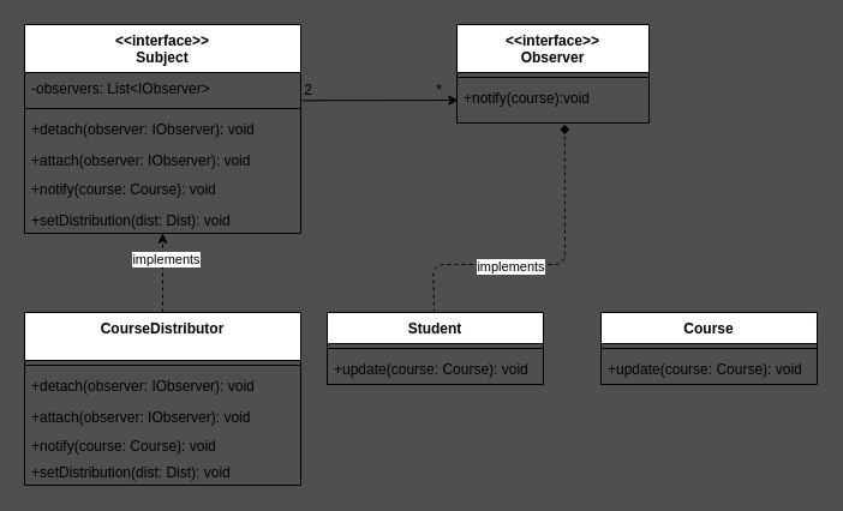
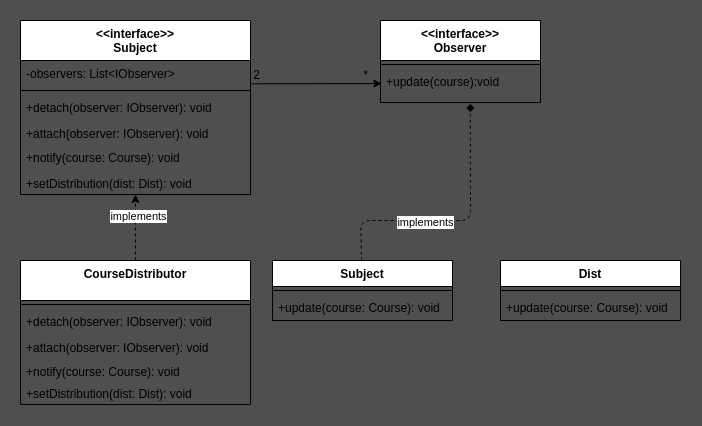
  <mxCell id="0" />
  <mxCell id="1" parent="0" />
  <mxCell id="2" value="&lt;&lt;interface&gt;&gt;&#10;Observer" style="swimlane;fontStyle=1;align=center;verticalAlign=top;childLayout=stackLayout;horizontal=1;startSize=40;horizontalStack=0;resizeParent=1;resizeParentMax=0;resizeLast=0;collapsible=1;marginBottom=0;" vertex="1" parent="1"><mxGeometry x="380" y="20" width="160" height="82" as="geometry" /></mxCell>
  <mxCell id="3" value="" style="line;strokeWidth=1;fillColor=none;align=left;verticalAlign=middle;spacingTop=-1;spacingLeft=3;spacingRight=3;rotatable=0;labelPosition=right;points=[];portConstraint=eastwest;strokeColor=inherit;" vertex="1" parent="2"><mxGeometry y="40" width="160" height="8" as="geometry" /></mxCell>
- <mxCell id="4" value="+notify(course):void" style="text;strokeColor=none;fillColor=none;align=left;verticalAlign=top;spacingLeft=4;spacingRight=4;overflow=hidden;rotatable=0;points=[[0,0.5],[1,0.5]];portConstraint=eastwest;" vertex="1" parent="2"><mxGeometry y="48" width="160" height="34" as="geometry" /></mxCell>
+ <mxCell id="4" value="+update(course):void" style="text;strokeColor=none;fillColor=none;align=left;verticalAlign=top;spacingLeft=4;spacingRight=4;overflow=hidden;rotatable=0;points=[[0,0.5],[1,0.5]];portConstraint=eastwest;" vertex="1" parent="2"><mxGeometry y="48" width="160" height="34" as="geometry" /></mxCell>
  <mxCell id="5" value="" style="edgeStyle=none;html=1;dashed=1;entryX=0.5;entryY=1;entryDx=0;entryDy=0;" edge="1" parent="1" source="7" target="18"><mxGeometry relative="1" as="geometry" /></mxCell>
  <mxCell id="6" value="implements" style="edgeLabel;html=1;align=center;verticalAlign=middle;resizable=0;points=[];" vertex="1" connectable="0" parent="5"><mxGeometry x="0.356" y="-2" relative="1" as="geometry"><mxPoint as="offset" /></mxGeometry></mxCell>
  <mxCell id="7" value="CourseDistributor" style="swimlane;fontStyle=1;align=center;verticalAlign=top;childLayout=stackLayout;horizontal=1;startSize=40;horizontalStack=0;resizeParent=1;resizeParentMax=0;resizeLast=0;collapsible=1;marginBottom=0;" vertex="1" parent="1"><mxGeometry x="20" y="260" width="230" height="144" as="geometry" /></mxCell>
  <mxCell id="8" value="" style="line;strokeWidth=1;fillColor=none;align=left;verticalAlign=middle;spacingTop=-1;spacingLeft=3;spacingRight=3;rotatable=0;labelPosition=right;points=[];portConstraint=eastwest;strokeColor=inherit;" vertex="1" parent="7"><mxGeometry y="40" width="230" height="8" as="geometry" /></mxCell>
  <mxCell id="9" value="+detach(observer: IObserver): void" style="text;strokeColor=none;fillColor=none;align=left;verticalAlign=top;spacingLeft=4;spacingRight=4;overflow=hidden;rotatable=0;points=[[0,0.5],[1,0.5]];portConstraint=eastwest;" vertex="1" parent="7"><mxGeometry y="48" width="230" height="26" as="geometry" /></mxCell>
  <mxCell id="10" value="+attach(observer: IObserver): void" style="text;strokeColor=none;fillColor=none;align=left;verticalAlign=top;spacingLeft=4;spacingRight=4;overflow=hidden;rotatable=0;points=[[0,0.5],[1,0.5]];portConstraint=eastwest;" vertex="1" parent="7"><mxGeometry y="74" width="230" height="24" as="geometry" /></mxCell>
  <mxCell id="11" value="+notify(course: Course): void" style="text;strokeColor=none;fillColor=none;align=left;verticalAlign=top;spacingLeft=4;spacingRight=4;overflow=hidden;rotatable=0;points=[[0,0.5],[1,0.5]];portConstraint=eastwest;" vertex="1" parent="7"><mxGeometry y="98" width="230" height="22" as="geometry" /></mxCell>
  <mxCell id="12" value="+setDistribution(dist: Dist): void" style="text;strokeColor=none;fillColor=none;align=left;verticalAlign=top;spacingLeft=4;spacingRight=4;overflow=hidden;rotatable=0;points=[[0,0.5],[1,0.5]];portConstraint=eastwest;" vertex="1" parent="7"><mxGeometry y="120" width="230" height="24" as="geometry" /></mxCell>
  <mxCell id="13" style="edgeStyle=none;html=1;entryX=0.561;entryY=1.038;entryDx=0;entryDy=0;entryPerimeter=0;dashed=1;endArrow=diamond;" edge="1" parent="1" source="15" target="4"><mxGeometry relative="1" as="geometry"><Array as="points"><mxPoint x="360" y="220" /><mxPoint x="470" y="220" /></Array></mxGeometry></mxCell>
  <mxCell id="14" value="implements" style="edgeLabel;html=1;align=center;verticalAlign=middle;resizable=0;points=[];" vertex="1" connectable="0" parent="13"><mxGeometry x="-0.211" y="-1" relative="1" as="geometry"><mxPoint as="offset" /></mxGeometry></mxCell>
- <mxCell id="15" value="Student" style="swimlane;fontStyle=1;align=center;verticalAlign=top;childLayout=stackLayout;horizontal=1;startSize=26;horizontalStack=0;resizeParent=1;resizeParentMax=0;resizeLast=0;collapsible=1;marginBottom=0;" vertex="1" parent="1"><mxGeometry x="272" y="260" width="180" height="60" as="geometry" /></mxCell>
+ <mxCell id="15" value="Subject" style="swimlane;fontStyle=1;align=center;verticalAlign=top;childLayout=stackLayout;horizontal=1;startSize=26;horizontalStack=0;resizeParent=1;resizeParentMax=0;resizeLast=0;collapsible=1;marginBottom=0;" vertex="1" parent="1"><mxGeometry x="272" y="260" width="180" height="60" as="geometry" /></mxCell>
  <mxCell id="16" value="" style="line;strokeWidth=1;fillColor=none;align=left;verticalAlign=middle;spacingTop=-1;spacingLeft=3;spacingRight=3;rotatable=0;labelPosition=right;points=[];portConstraint=eastwest;strokeColor=inherit;" vertex="1" parent="15"><mxGeometry y="26" width="180" height="8" as="geometry" /></mxCell>
  <mxCell id="17" value="+update(course: Course): void" style="text;strokeColor=none;fillColor=none;align=left;verticalAlign=top;spacingLeft=4;spacingRight=4;overflow=hidden;rotatable=0;points=[[0,0.5],[1,0.5]];portConstraint=eastwest;" vertex="1" parent="15"><mxGeometry y="34" width="180" height="26" as="geometry" /></mxCell>
  <mxCell id="18" value="&lt;&lt;interface&gt;&gt;&#10;Subject" style="swimlane;fontStyle=1;align=center;verticalAlign=top;childLayout=stackLayout;horizontal=1;startSize=40;horizontalStack=0;resizeParent=1;resizeParentMax=0;resizeLast=0;collapsible=1;marginBottom=0;" vertex="1" parent="1"><mxGeometry x="20" y="20" width="230" height="174" as="geometry" /></mxCell>
  <mxCell id="19" value="-observers: List&lt;IObserver&gt;" style="text;strokeColor=none;fillColor=none;align=left;verticalAlign=top;spacingLeft=4;spacingRight=4;overflow=hidden;rotatable=0;points=[[0,0.5],[1,0.5]];portConstraint=eastwest;" vertex="1" parent="18"><mxGeometry y="40" width="230" height="26" as="geometry" /></mxCell>
  <mxCell id="20" value="" style="line;strokeWidth=1;fillColor=none;align=left;verticalAlign=middle;spacingTop=-1;spacingLeft=3;spacingRight=3;rotatable=0;labelPosition=right;points=[];portConstraint=eastwest;strokeColor=inherit;" vertex="1" parent="18"><mxGeometry y="66" width="230" height="8" as="geometry" /></mxCell>
  <mxCell id="21" value="+detach(observer: IObserver): void" style="text;strokeColor=none;fillColor=none;align=left;verticalAlign=top;spacingLeft=4;spacingRight=4;overflow=hidden;rotatable=0;points=[[0,0.5],[1,0.5]];portConstraint=eastwest;" vertex="1" parent="18"><mxGeometry y="74" width="230" height="26" as="geometry" /></mxCell>
  <mxCell id="22" value="+attach(observer: IObserver): void" style="text;strokeColor=none;fillColor=none;align=left;verticalAlign=top;spacingLeft=4;spacingRight=4;overflow=hidden;rotatable=0;points=[[0,0.5],[1,0.5]];portConstraint=eastwest;" vertex="1" parent="18"><mxGeometry y="100" width="230" height="24" as="geometry" /></mxCell>
  <mxCell id="23" value="+notify(course: Course): void" style="text;strokeColor=none;fillColor=none;align=left;verticalAlign=top;spacingLeft=4;spacingRight=4;overflow=hidden;rotatable=0;points=[[0,0.5],[1,0.5]];portConstraint=eastwest;" vertex="1" parent="18"><mxGeometry y="124" width="230" height="26" as="geometry" /></mxCell>
  <mxCell id="24" value="+setDistribution(dist: Dist): void" style="text;strokeColor=none;fillColor=none;align=left;verticalAlign=top;spacingLeft=4;spacingRight=4;overflow=hidden;rotatable=0;points=[[0,0.5],[1,0.5]];portConstraint=eastwest;" vertex="1" parent="18"><mxGeometry y="150" width="230" height="24" as="geometry" /></mxCell>
  <mxCell id="25" style="edgeStyle=none;html=1;entryX=1.044;entryY=0.769;entryDx=0;entryDy=0;exitX=1.004;exitY=0.897;exitDx=0;exitDy=0;exitPerimeter=0;entryPerimeter=0;" edge="1" parent="1" source="19" target="27"><mxGeometry relative="1" as="geometry" /></mxCell>
  <mxCell id="26" value="2" style="text;html=1;align=center;verticalAlign=middle;resizable=0;points=[];autosize=1;strokeColor=none;fillColor=none;" vertex="1" parent="1"><mxGeometry x="241" y="60" width="30" height="30" as="geometry" /></mxCell>
  <mxCell id="27" value="*" style="text;html=1;align=center;verticalAlign=middle;resizable=0;points=[];autosize=1;strokeColor=none;fillColor=none;" vertex="1" parent="1"><mxGeometry x="350" y="60" width="30" height="30" as="geometry" /></mxCell>
- <mxCell id="28" value="Course" style="swimlane;fontStyle=1;align=center;verticalAlign=top;childLayout=stackLayout;horizontal=1;startSize=26;horizontalStack=0;resizeParent=1;resizeParentMax=0;resizeLast=0;collapsible=1;marginBottom=0;" vertex="1" parent="1"><mxGeometry x="500" y="260" width="180" height="60" as="geometry" /></mxCell>
+ <mxCell id="28" value="Dist" style="swimlane;fontStyle=1;align=center;verticalAlign=top;childLayout=stackLayout;horizontal=1;startSize=26;horizontalStack=0;resizeParent=1;resizeParentMax=0;resizeLast=0;collapsible=1;marginBottom=0;" vertex="1" parent="1"><mxGeometry x="500" y="260" width="180" height="60" as="geometry" /></mxCell>
  <mxCell id="29" value="" style="line;strokeWidth=1;fillColor=none;align=left;verticalAlign=middle;spacingTop=-1;spacingLeft=3;spacingRight=3;rotatable=0;labelPosition=right;points=[];portConstraint=eastwest;strokeColor=inherit;" vertex="1" parent="28"><mxGeometry y="26" width="180" height="8" as="geometry" /></mxCell>
  <mxCell id="30" value="+update(course: Course): void" style="text;strokeColor=none;fillColor=none;align=left;verticalAlign=top;spacingLeft=4;spacingRight=4;overflow=hidden;rotatable=0;points=[[0,0.5],[1,0.5]];portConstraint=eastwest;" vertex="1" parent="28"><mxGeometry y="34" width="180" height="26" as="geometry" /></mxCell>
